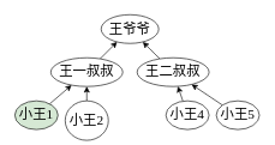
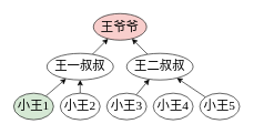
  <mxCell id="0" />
  <mxCell id="1" parent="0" />
- <mxCell id="2" value="王爷爷" style="ellipse;whiteSpace=wrap;html=1;fontSize=19;fontFamily=Times New Roman;" vertex="1" parent="1"><mxGeometry x="140" y="20" width="80" height="40" as="geometry" /></mxCell>
+ <mxCell id="2" value="王爷爷" style="ellipse;whiteSpace=wrap;html=1;fontSize=19;fontFamily=Times New Roman;fillColor=#f8cecc;" vertex="1" parent="1"><mxGeometry x="140" y="20" width="80" height="40" as="geometry" /></mxCell>
  <mxCell id="3" style="edgeStyle=none;html=1;fontSize=19;fontFamily=Times New Roman;" edge="1" parent="1" source="4" target="2"><mxGeometry relative="1" as="geometry" /></mxCell>
  <mxCell id="4" value="王一叔叔" style="ellipse;whiteSpace=wrap;html=1;fontSize=19;fontFamily=Times New Roman;" vertex="1" parent="1"><mxGeometry x="70" y="80" width="100" height="40" as="geometry" /></mxCell>
  <mxCell id="5" style="edgeStyle=none;html=1;fontSize=19;fontFamily=Times New Roman;" edge="1" parent="1" source="6" target="2"><mxGeometry relative="1" as="geometry" /></mxCell>
  <mxCell id="6" value="王二叔叔" style="ellipse;whiteSpace=wrap;html=1;fontSize=19;fontFamily=Times New Roman;" vertex="1" parent="1"><mxGeometry x="190" y="80" width="100" height="40" as="geometry" /></mxCell>
  <mxCell id="7" style="edgeStyle=none;html=1;fontSize=19;fontFamily=Times New Roman;" edge="1" parent="1" source="8" target="4"><mxGeometry relative="1" as="geometry" /></mxCell>
  <mxCell id="8" value="小王1" style="ellipse;whiteSpace=wrap;html=1;fontSize=19;fontFamily=Times New Roman;fillColor=#d5e8d4;" vertex="1" parent="1"><mxGeometry x="20" y="140" width="60" height="40" as="geometry" /></mxCell>
  <mxCell id="9" style="edgeStyle=none;html=1;fontSize=19;fontFamily=Times New Roman;" edge="1" parent="1" source="10" target="4"><mxGeometry relative="1" as="geometry" /></mxCell>
- <mxCell id="10" value="小王2" style="ellipse;whiteSpace=wrap;html=1;fontSize=19;fontFamily=Times New Roman;" vertex="1" parent="1"><mxGeometry x="90" y="140" width="60" height="55" as="geometry" /></mxCell>
- <mxCell id="13" style="edgeStyle=none;html=1;fontSize=19;fontFamily=Times New Roman;" edge="1" parent="1" source="14" target="6"><mxGeometry relative="1" as="geometry" /></mxCell>
+ <mxCell id="10" value="小王2" style="ellipse;whiteSpace=wrap;html=1;fontSize=19;fontFamily=Times New Roman;" vertex="1" parent="1"><mxGeometry x="90" y="140" width="60" height="40" as="geometry" /></mxCell>
+ <mxCell id="11" style="edgeStyle=none;html=1;fontSize=19;fontFamily=Times New Roman;" edge="1" parent="1" source="12" target="6"><mxGeometry relative="1" as="geometry" /></mxCell>
+ <mxCell id="12" value="小王3" style="ellipse;whiteSpace=wrap;html=1;fontSize=19;fontFamily=Times New Roman;" vertex="1" parent="1"><mxGeometry x="160" y="140" width="60" height="40" as="geometry" /></mxCell>
  <mxCell id="14" value="小王4" style="ellipse;whiteSpace=wrap;html=1;fontSize=19;fontFamily=Times New Roman;" vertex="1" parent="1"><mxGeometry x="230" y="140" width="60" height="40" as="geometry" /></mxCell>
  <mxCell id="15" style="edgeStyle=none;html=1;fontSize=19;fontFamily=Times New Roman;" edge="1" parent="1" source="16" target="6"><mxGeometry relative="1" as="geometry" /></mxCell>
  <mxCell id="16" value="小王5" style="ellipse;whiteSpace=wrap;html=1;fontSize=19;fontFamily=Times New Roman;" vertex="1" parent="1"><mxGeometry x="300" y="140" width="60" height="40" as="geometry" /></mxCell>
